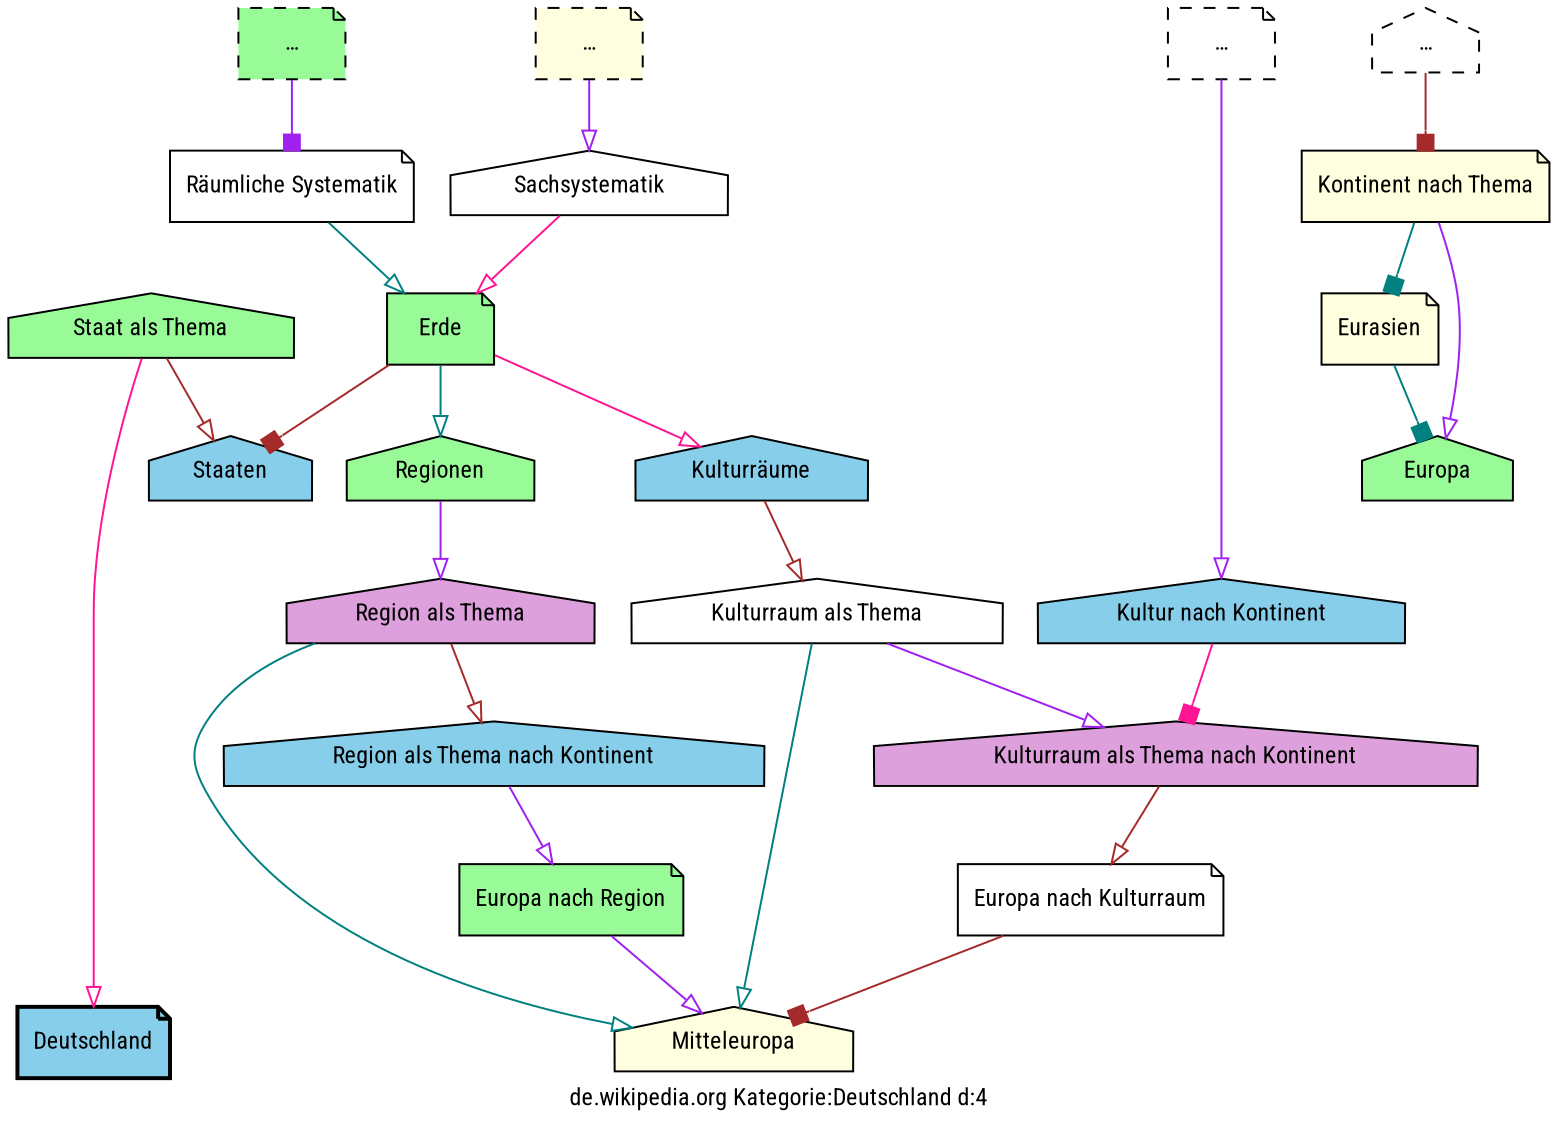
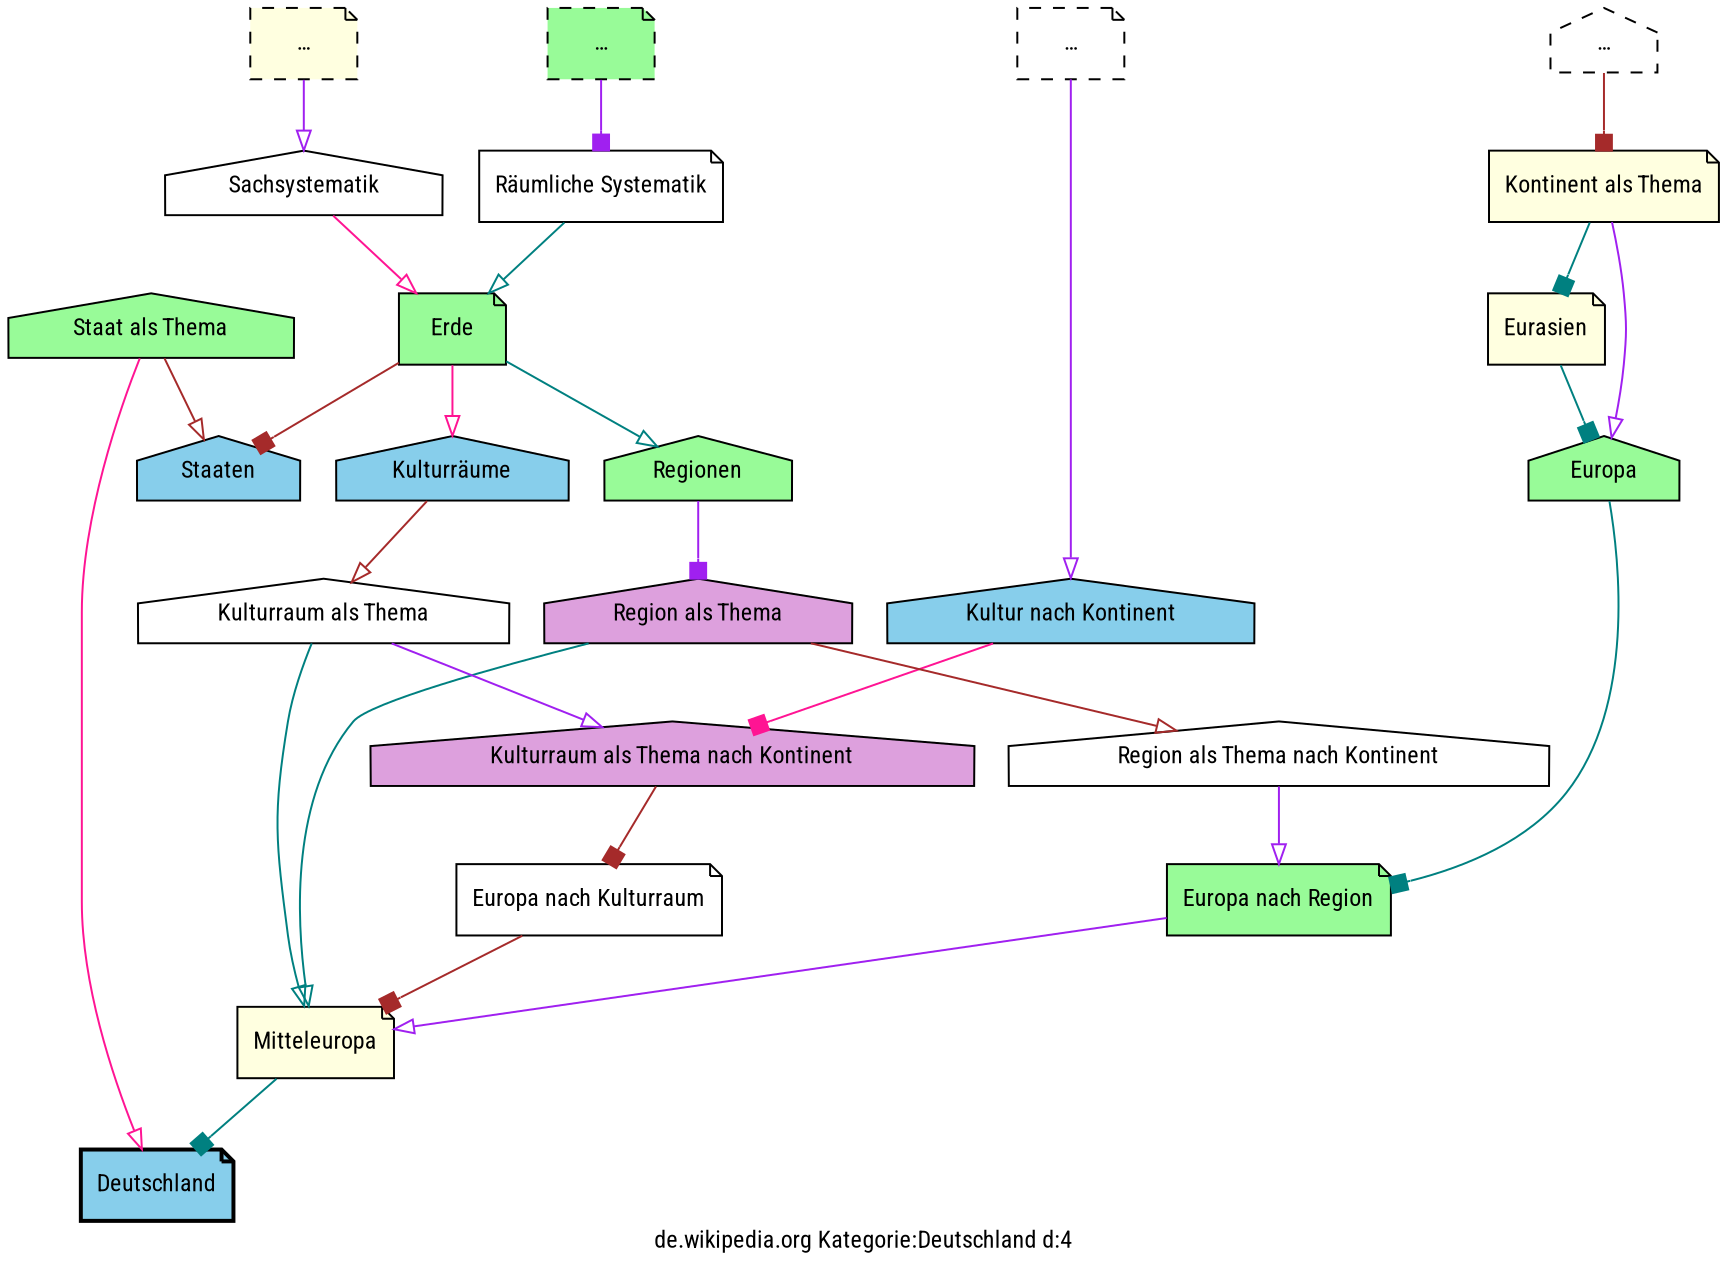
  digraph {
    fontname="Roboto Condensed"
    fontsize=12
    label="de.wikipedia.org Kategorie:Deutschland d:4"
    splines=true
    node [fillcolor=white fontname="Roboto Condensed" fontsize=12 shape=house style=filled]
    edge [arrowhead=onormal color=purple fontname="Roboto Condensed"]
    Deutschland [fillcolor=skyblue shape=note style="bold,filled"]
    n2 [label="…" shape=note style="dashed,filled"]
    n3 [fillcolor=palegreen label="…" shape=note style="dashed,filled"]
    n4 [fillcolor=lightyellow label="…" shape=note style="dashed,filled"]
    n5 [label="…" style="dashed,filled"]
    "Kultur nach Kontinent" [fillcolor=skyblue]
    "Räumliche Systematik" [shape=note]
    Sachsystematik
-   "Kontinent als Thema" [fillcolor=lightyellow shape=note label="Kontinent nach Thema"]
+   "Kontinent als Thema" [fillcolor=lightyellow shape=note]
    "Kulturraum als Thema nach Kontinent" [fillcolor=plum]
    Erde [fillcolor=palegreen shape=note]
    Eurasien [fillcolor=lightyellow shape=note]
    Europa [fillcolor=palegreen]
    Staaten [fillcolor=skyblue]
    "Staat als Thema" [fillcolor=palegreen]
    "Europa nach Region" [fillcolor=palegreen shape=note]
    "Europa nach Kulturraum" [shape=note]
-   Mitteleuropa [fillcolor=lightyellow]
+   Mitteleuropa [fillcolor=lightyellow shape=note]
    "Region als Thema" [fillcolor=plum]
-   "Region als Thema nach Kontinent" [fillcolor=skyblue]
+   "Region als Thema nach Kontinent"
    "Kulturräume" [fillcolor=skyblue]
    "Kulturraum als Thema"
    Regionen [fillcolor=palegreen]
    subgraph sub_1 {
      rank=max
      Deutschland
    }
    subgraph sub_2 {
      rank=min
      n2
      n3
      n4
      n5
    }
    n2 -> "Kultur nach Kontinent"
    n3 -> "Räumliche Systematik" [arrowhead=box]
    n4 -> Sachsystematik
    n5 -> "Kontinent als Thema" [arrowhead=box color=brown]
    "Kultur nach Kontinent" -> "Kulturraum als Thema nach Kontinent" [arrowhead=box color=deeppink]
    "Räumliche Systematik" -> Erde [color=teal]
    Sachsystematik -> Erde [color=deeppink]
    "Kontinent als Thema" -> Eurasien [arrowhead=box color=teal]
    "Kontinent als Thema" -> Europa
-   "Kulturraum als Thema nach Kontinent" -> "Europa nach Kulturraum" [color=brown]
+   "Kulturraum als Thema nach Kontinent" -> "Europa nach Kulturraum" [arrowhead=box color=brown]
    Erde -> Staaten [arrowhead=box color=brown]
    Erde -> "Kulturräume" [color=deeppink]
    Erde -> Regionen [color=teal]
    Eurasien -> Europa [arrowhead=box color=teal]
+   Europa -> "Europa nach Region" [arrowhead=box color=teal]
    "Staat als Thema" -> Deutschland [color=deeppink]
    "Staat als Thema" -> Staaten [color=brown]
    "Europa nach Region" -> Mitteleuropa
    "Europa nach Kulturraum" -> Mitteleuropa [arrowhead=box color=brown]
+   Mitteleuropa -> Deutschland [arrowhead=box color=teal]
    "Region als Thema" -> Mitteleuropa [color=teal]
    "Region als Thema" -> "Region als Thema nach Kontinent" [color=brown]
    "Region als Thema nach Kontinent" -> "Europa nach Region"
    "Kulturräume" -> "Kulturraum als Thema" [color=brown]
    "Kulturraum als Thema" -> "Kulturraum als Thema nach Kontinent"
    "Kulturraum als Thema" -> Mitteleuropa [color=teal]
-   Regionen -> "Region als Thema"
+   Regionen -> "Region als Thema" [arrowhead=box]
  }
